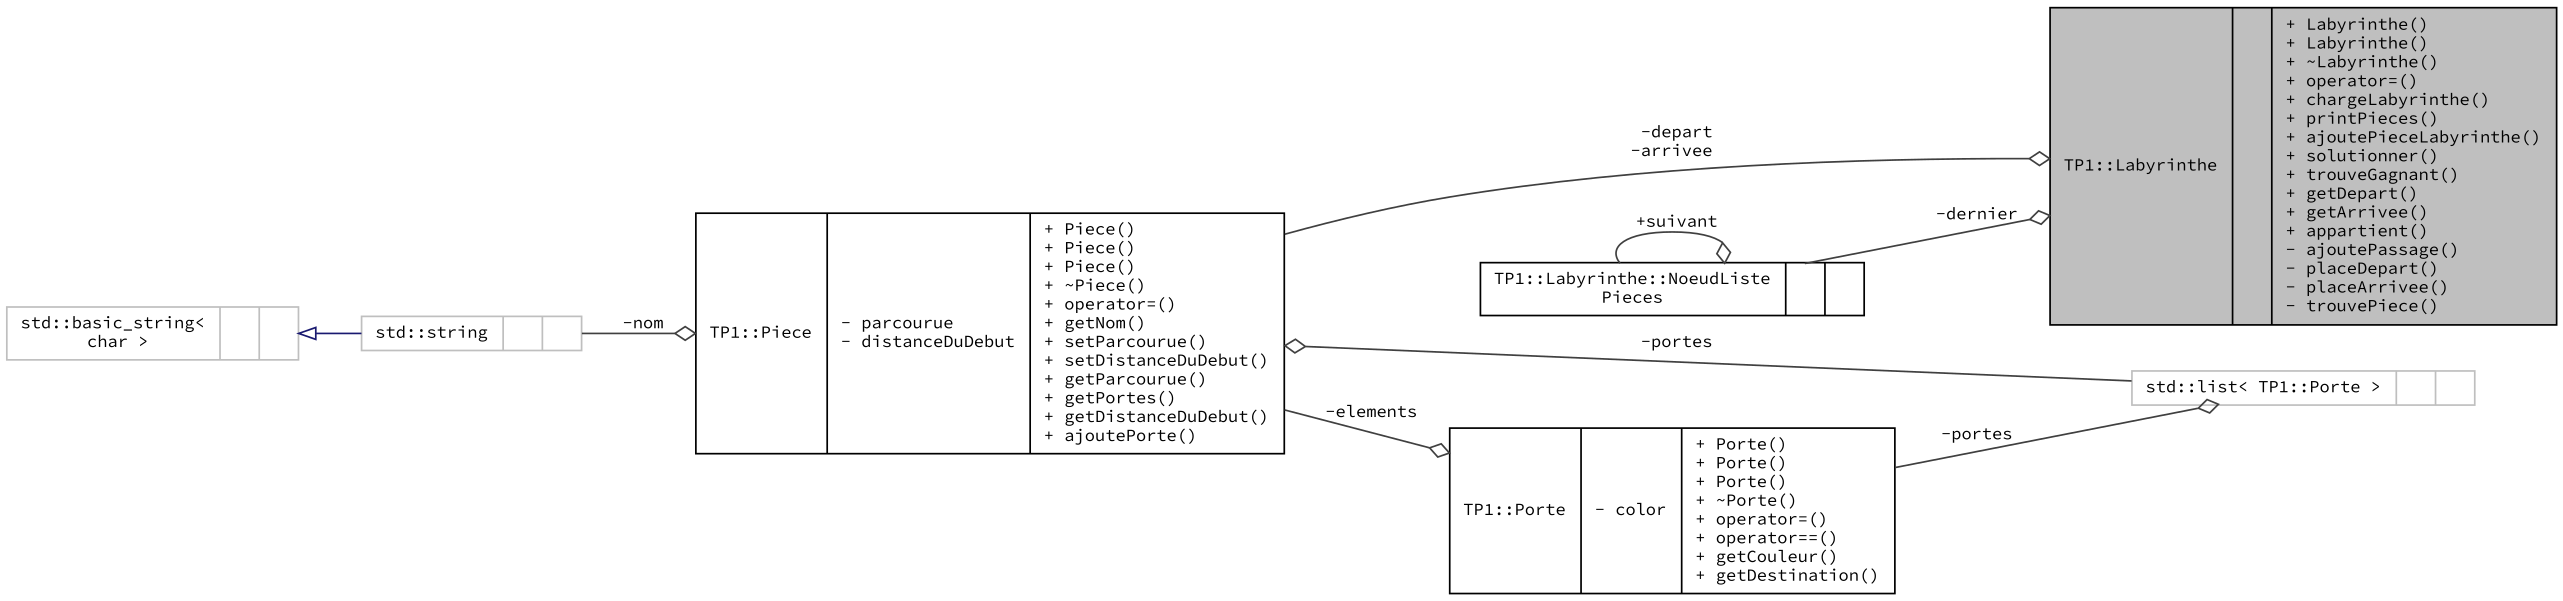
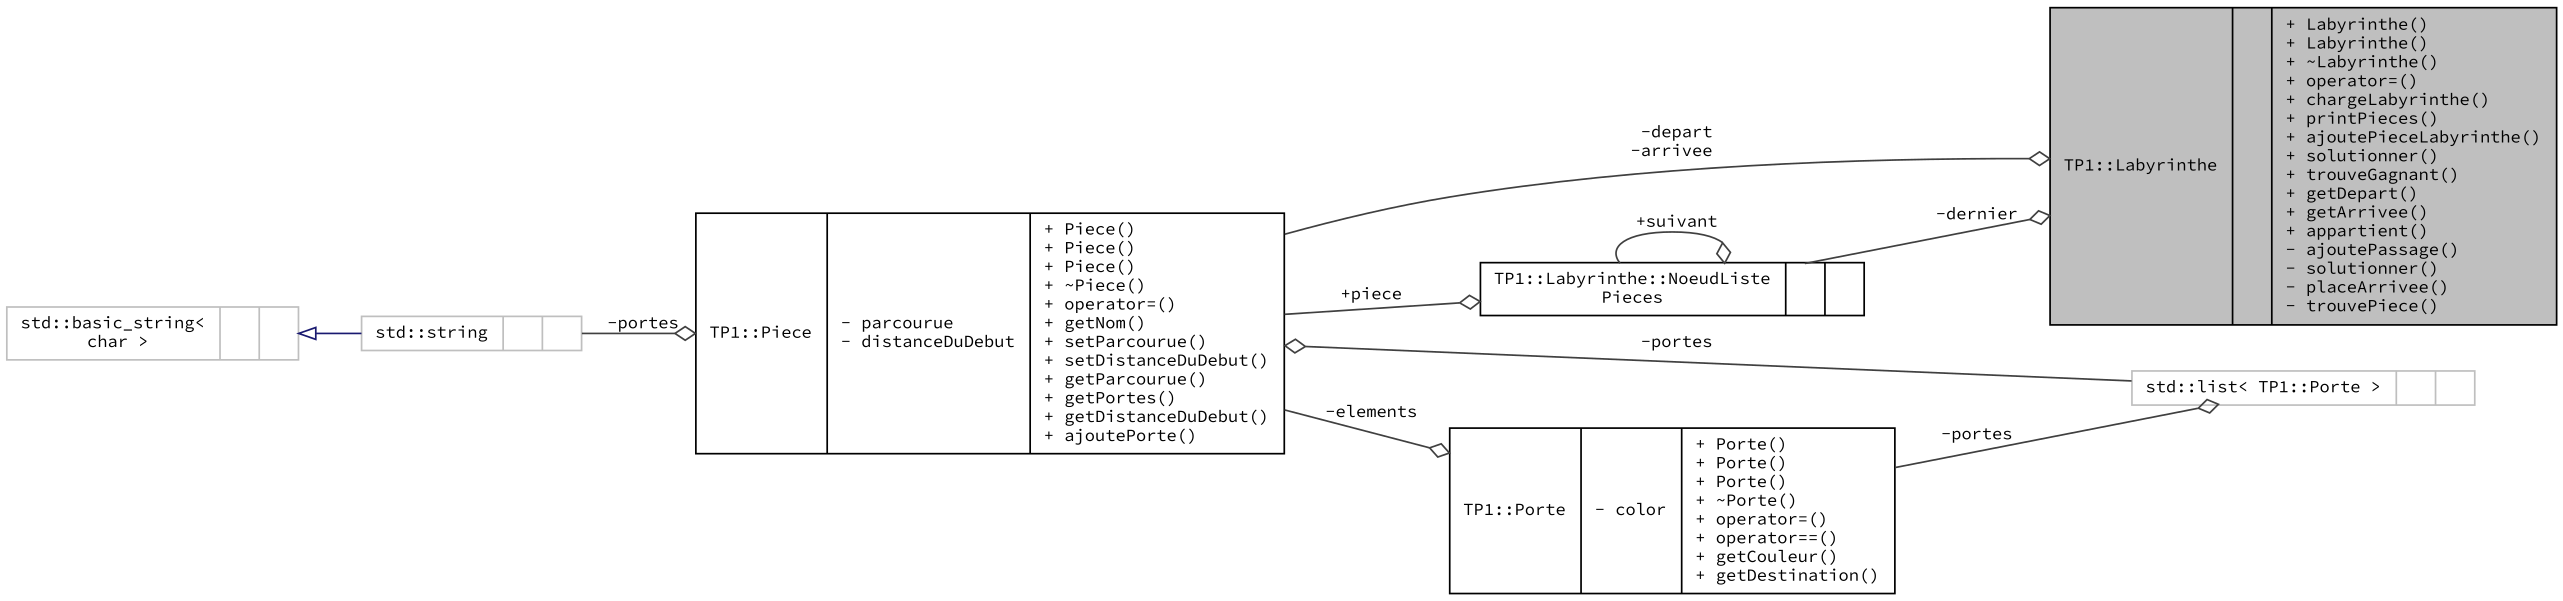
  digraph {
    fontname="Source Code Pro"
    rankdir=LR
    node [color=black fillcolor=white fontname="Source Code Pro" fontsize=10 shape=record style=filled]
    edge [arrowhead=odiamond color=grey25 fontname="Source Code Pro" fontsize=10 labelfontname=FreeSans labelfontsize=10 style=solid]
-   n1 [fillcolor=grey75 fontcolor=black height=0.2 label="{TP1::Labyrinthe\n||+ Labyrinthe()\l+ Labyrinthe()\l+ ~Labyrinthe()\l+ operator=()\l+ chargeLabyrinthe()\l+ printPieces()\l+ ajoutePieceLabyrinthe()\l+ solutionner()\l+ trouveGagnant()\l+ getDepart()\l+ getArrivee()\l+ appartient()\l- ajoutePassage()\l- placeDepart()\l- placeArrivee()\l- trouvePiece()\l}" width=0.4]
+   n1 [fillcolor=grey75 fontcolor=black height=0.2 label="{TP1::Labyrinthe\n||+ Labyrinthe()\l+ Labyrinthe()\l+ ~Labyrinthe()\l+ operator=()\l+ chargeLabyrinthe()\l+ printPieces()\l+ ajoutePieceLabyrinthe()\l+ solutionner()\l+ trouveGagnant()\l+ getDepart()\l+ getArrivee()\l+ appartient()\l- ajoutePassage()\l- solutionner()\l- placeArrivee()\l- trouvePiece()\l}" width=0.4]
    n2 [height=0.2 label="{TP1::Piece\n|- parcourue\l- distanceDuDebut\l|+ Piece()\l+ Piece()\l+ Piece()\l+ ~Piece()\l+ operator=()\l+ getNom()\l+ setParcourue()\l+ setDistanceDuDebut()\l+ getParcourue()\l+ getPortes()\l+ getDistanceDuDebut()\l+ ajoutePorte()\l}" width=0.4]
    n3 [height=0.2 label="{TP1::Porte\n|- color\l|+ Porte()\l+ Porte()\l+ Porte()\l+ ~Porte()\l+ operator=()\l+ operator==()\l+ getCouleur()\l+ getDestination()\l}" width=0.4]
    n4 [height=0.2 label="{TP1::Labyrinthe::NoeudListe\lPieces\n||}" width=0.4]
    n5 [color=grey75 height=0.2 label="{std::list\< TP1::Porte \>\n||}" width=0.4]
    n6 [color=grey75 height=0.2 label="{std::string\n||}" width=0.4]
    n7 [color=grey75 height=0.2 label="{std::basic_string\<\l char \>\n||}" width=0.4]
    n2 -> n1 [label=" -depart\n-arrivee"]
    n2 -> n3 [label=" -elements"]
+   n2 -> n4 [label=" +piece"]
    n3 -> n5 [label=" -portes"]
    n4 -> n1 [label=" -dernier"]
    n4 -> n4 [label=" +suivant"]
    n5 -> n2 [label=" -portes"]
-   n6 -> n2 [label=" -nom"]
+   n6 -> n2 [label=" -portes"]
    n7 -> n6 [arrowtail=onormal color=midnightblue dir=back arrowhead=""]
  }
